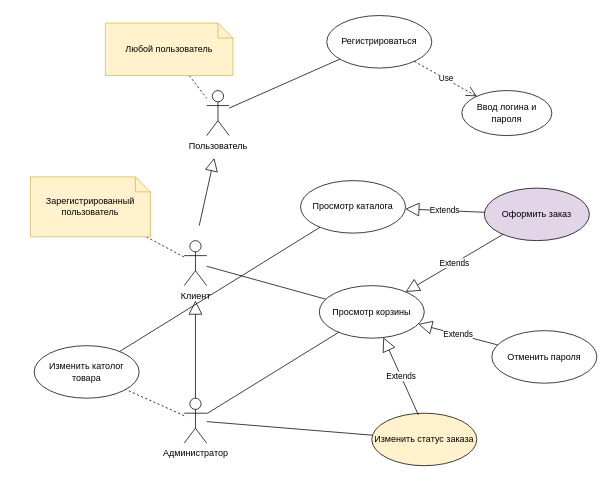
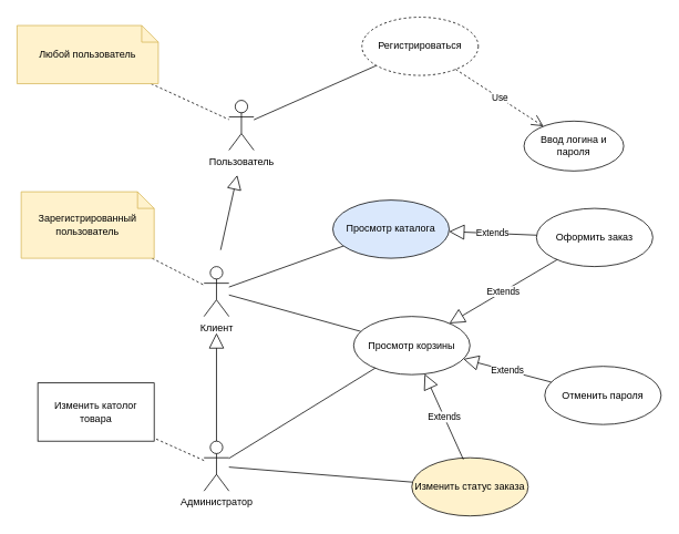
  <mxCell id="0" />
  <mxCell id="1" parent="0" />
  <mxCell id="2" style="edgeStyle=none;rounded=0;orthogonalLoop=1;jettySize=auto;html=1;endArrow=none;endFill=0;dashed=1;" parent="1" source="6" target="5" edge="1"><mxGeometry relative="1" as="geometry" /></mxCell>
  <mxCell id="3" style="edgeStyle=none;rounded=0;orthogonalLoop=1;jettySize=auto;html=1;endArrow=none;endFill=0;" parent="1" source="5" target="16" edge="1"><mxGeometry relative="1" as="geometry" /></mxCell>
  <mxCell id="4" style="edgeStyle=none;rounded=0;orthogonalLoop=1;jettySize=auto;html=1;endArrow=block;endFill=0;endSize=15;" parent="1" edge="1"><mxGeometry relative="1" as="geometry"><mxPoint x="265" y="300" as="sourcePoint" /><mxPoint x="285" y="210" as="targetPoint" /></mxGeometry></mxCell>
  <mxCell id="5" value="Клиент" style="shape=umlActor;verticalLabelPosition=bottom;verticalAlign=top;html=1;" parent="1" vertex="1"><mxGeometry x="245" y="320" width="30" height="60" as="geometry" /></mxCell>
- <mxCell id="6" value="Зарегистрированный пользователь" style="shape=note;size=20;whiteSpace=wrap;html=1;fillColor=#fff2cc;strokeColor=#d6b656;" parent="1" vertex="1"><mxGeometry x="40" y="235" width="160" height="80" as="geometry" /></mxCell>
+ <mxCell id="6" value="Зарегистрированный пользователь" style="shape=note;size=20;whiteSpace=wrap;html=1;fillColor=#fff2cc;strokeColor=#d6b656;" parent="1" vertex="1"><mxGeometry x="25" y="230" width="160" height="80" as="geometry" /></mxCell>
  <mxCell id="7" value="Пользователь" style="shape=umlActor;verticalLabelPosition=bottom;verticalAlign=top;html=1;" parent="1" vertex="1"><mxGeometry x="275" y="120" width="30" height="60" as="geometry" /></mxCell>
  <mxCell id="8" value="" style="edgeStyle=none;rounded=0;orthogonalLoop=1;jettySize=auto;html=1;dashed=1;endArrow=none;endFill=0;" parent="1" source="9" target="7" edge="1"><mxGeometry relative="1" as="geometry" /></mxCell>
- <mxCell id="9" value="Любой пользователь" style="shape=note;size=20;whiteSpace=wrap;html=1;fillColor=#fff2cc;strokeColor=#d6b656;" parent="1" vertex="1"><mxGeometry x="140" y="30" width="170" height="70" as="geometry" /></mxCell>
+ <mxCell id="9" value="Любой пользователь" style="shape=note;size=20;whiteSpace=wrap;html=1;fillColor=#fff2cc;strokeColor=#d6b656;" parent="1" vertex="1"><mxGeometry x="20" y="30" width="170" height="70" as="geometry" /></mxCell>
  <mxCell id="10" value="" style="edgeStyle=none;rounded=0;orthogonalLoop=1;jettySize=auto;html=1;endArrow=none;endFill=0;" parent="1" source="11" target="7" edge="1"><mxGeometry relative="1" as="geometry"><mxPoint x="434.915" y="73.655" as="sourcePoint" /></mxGeometry></mxCell>
- <mxCell id="11" value="Регистрироваться" style="ellipse;whiteSpace=wrap;html=1;" parent="1" vertex="1"><mxGeometry x="435" y="20" width="140" height="70" as="geometry" /></mxCell>
- <mxCell id="12" value="Ввод логина и пароля" style="ellipse;whiteSpace=wrap;html=1;" parent="1" vertex="1"><mxGeometry x="615" y="120" width="120" height="60" as="geometry" /></mxCell>
+ <mxCell id="11" value="Регистрироваться" style="ellipse;whiteSpace=wrap;html=1;dashed=1;" parent="1" vertex="1"><mxGeometry x="435" y="20" width="140" height="70" as="geometry" /></mxCell>
+ <mxCell id="12" value="Ввод логина и пароля" style="ellipse;whiteSpace=wrap;html=1;" parent="1" vertex="1"><mxGeometry x="630" y="145" width="120" height="60" as="geometry" /></mxCell>
  <mxCell id="13" value="Use" style="endArrow=open;endSize=12;dashed=1;html=1;rounded=0;" parent="1" source="11" target="12" edge="1"><mxGeometry width="160" relative="1" as="geometry"><mxPoint x="505" y="140" as="sourcePoint" /><mxPoint x="665" y="140" as="targetPoint" /></mxGeometry></mxCell>
- <mxCell id="14" style="edgeStyle=none;rounded=0;orthogonalLoop=1;jettySize=auto;html=1;endArrow=none;endFill=0;" parent="1" source="15" target="23" edge="1"><mxGeometry relative="1" as="geometry" /></mxCell>
- <mxCell id="15" value="Просмотр каталога" style="ellipse;whiteSpace=wrap;html=1;" parent="1" vertex="1"><mxGeometry x="400" y="240" width="140" height="70" as="geometry" /></mxCell>
+ <mxCell id="14" style="edgeStyle=none;rounded=0;orthogonalLoop=1;jettySize=auto;html=1;endArrow=none;endFill=0;" parent="1" source="15" target="5" edge="1"><mxGeometry relative="1" as="geometry" /></mxCell>
+ <mxCell id="15" value="Просмотр каталога" style="ellipse;whiteSpace=wrap;html=1;fillColor=#dae8fc;" parent="1" vertex="1"><mxGeometry x="400" y="240" width="140" height="70" as="geometry" /></mxCell>
  <mxCell id="16" value="Просмотр корзины" style="ellipse;whiteSpace=wrap;html=1;" parent="1" vertex="1"><mxGeometry x="425" y="380" width="140" height="70" as="geometry" /></mxCell>
  <mxCell id="17" style="edgeStyle=none;rounded=0;orthogonalLoop=1;jettySize=auto;html=1;endArrow=none;endFill=0;" parent="1" source="21" target="22" edge="1"><mxGeometry relative="1" as="geometry" /></mxCell>
  <mxCell id="18" style="edgeStyle=none;rounded=0;orthogonalLoop=1;jettySize=auto;html=1;endArrow=none;endFill=0;" parent="1" source="21" target="16" edge="1"><mxGeometry relative="1" as="geometry" /></mxCell>
  <mxCell id="19" style="edgeStyle=none;rounded=0;orthogonalLoop=1;jettySize=auto;html=1;endArrow=none;endFill=0;dashed=1;" parent="1" source="21" target="23" edge="1"><mxGeometry relative="1" as="geometry" /></mxCell>
  <mxCell id="20" style="edgeStyle=none;rounded=0;orthogonalLoop=1;jettySize=auto;html=1;endArrow=block;endFill=0;endSize=16;" parent="1" source="21" edge="1"><mxGeometry relative="1" as="geometry"><mxPoint x="260" y="520" as="sourcePoint" /><mxPoint x="260" y="400" as="targetPoint" /></mxGeometry></mxCell>
  <mxCell id="21" value="Администратор" style="shape=umlActor;verticalLabelPosition=bottom;verticalAlign=top;html=1;" parent="1" vertex="1"><mxGeometry x="245" y="530" width="30" height="60" as="geometry" /></mxCell>
  <mxCell id="22" value="Изменить статус заказа" style="ellipse;whiteSpace=wrap;html=1;fillColor=#fff2cc;" parent="1" vertex="1"><mxGeometry x="495" y="550" width="140" height="70" as="geometry" /></mxCell>
- <mxCell id="23" value="Изменить католог товара" style="ellipse;whiteSpace=wrap;html=1;" parent="1" vertex="1"><mxGeometry x="45" y="460" width="140" height="70" as="geometry" /></mxCell>
+ <mxCell id="23" value="Изменить католог товара" style="whiteSpace=wrap;html=1;rounded=0;" parent="1" vertex="1"><mxGeometry x="45" y="460" width="140" height="70" as="geometry" /></mxCell>
  <mxCell id="24" value="Extends" style="endArrow=block;endSize=16;endFill=0;html=1;rounded=0;exitX=0.443;exitY=0.029;exitDx=0;exitDy=0;exitPerimeter=0;" parent="1" source="22" target="16" edge="1"><mxGeometry width="160" relative="1" as="geometry"><mxPoint x="515" y="330" as="sourcePoint" /><mxPoint x="675" y="330" as="targetPoint" /></mxGeometry></mxCell>
- <mxCell id="25" value="Оформить заказ" style="ellipse;whiteSpace=wrap;html=1;fillColor=#e1d5e7;" parent="1" vertex="1"><mxGeometry x="645" y="250" width="140" height="70" as="geometry" /></mxCell>
+ <mxCell id="25" value="Оформить заказ" style="ellipse;whiteSpace=wrap;html=1;" parent="1" vertex="1"><mxGeometry x="645" y="250" width="140" height="70" as="geometry" /></mxCell>
  <mxCell id="26" value="Отменить пароля" style="ellipse;whiteSpace=wrap;html=1;" parent="1" vertex="1"><mxGeometry x="655" y="440" width="140" height="70" as="geometry" /></mxCell>
  <mxCell id="27" value="Extends" style="endArrow=block;endSize=16;endFill=0;html=1;rounded=0;" parent="1" source="26" target="16" edge="1"><mxGeometry width="160" relative="1" as="geometry"><mxPoint x="735" y="470" as="sourcePoint" /><mxPoint x="895" y="470" as="targetPoint" /></mxGeometry></mxCell>
  <mxCell id="28" value="Extends" style="endArrow=block;endSize=16;endFill=0;html=1;rounded=0;" parent="1" source="25" target="16" edge="1"><mxGeometry width="160" relative="1" as="geometry"><mxPoint x="485" y="380" as="sourcePoint" /><mxPoint x="645" y="380" as="targetPoint" /></mxGeometry></mxCell>
  <mxCell id="29" value="Extends" style="endArrow=block;endSize=16;endFill=0;html=1;rounded=0;" parent="1" source="25" target="15" edge="1"><mxGeometry width="160" relative="1" as="geometry"><mxPoint x="485" y="380" as="sourcePoint" /><mxPoint x="645" y="380" as="targetPoint" /></mxGeometry></mxCell>
